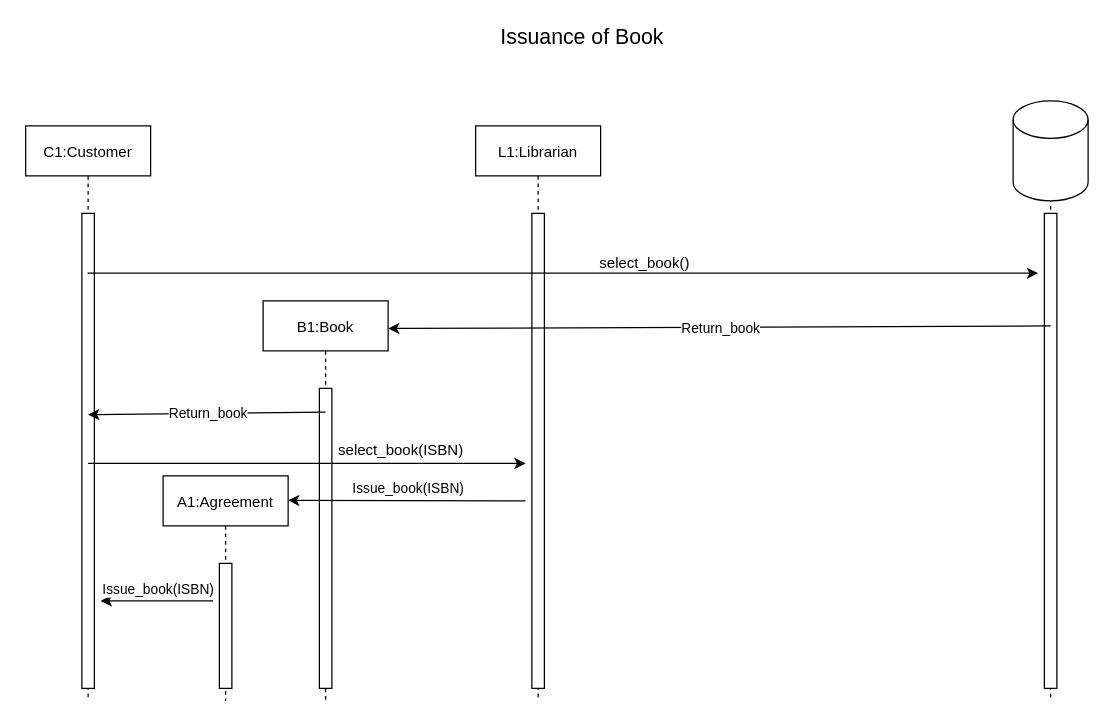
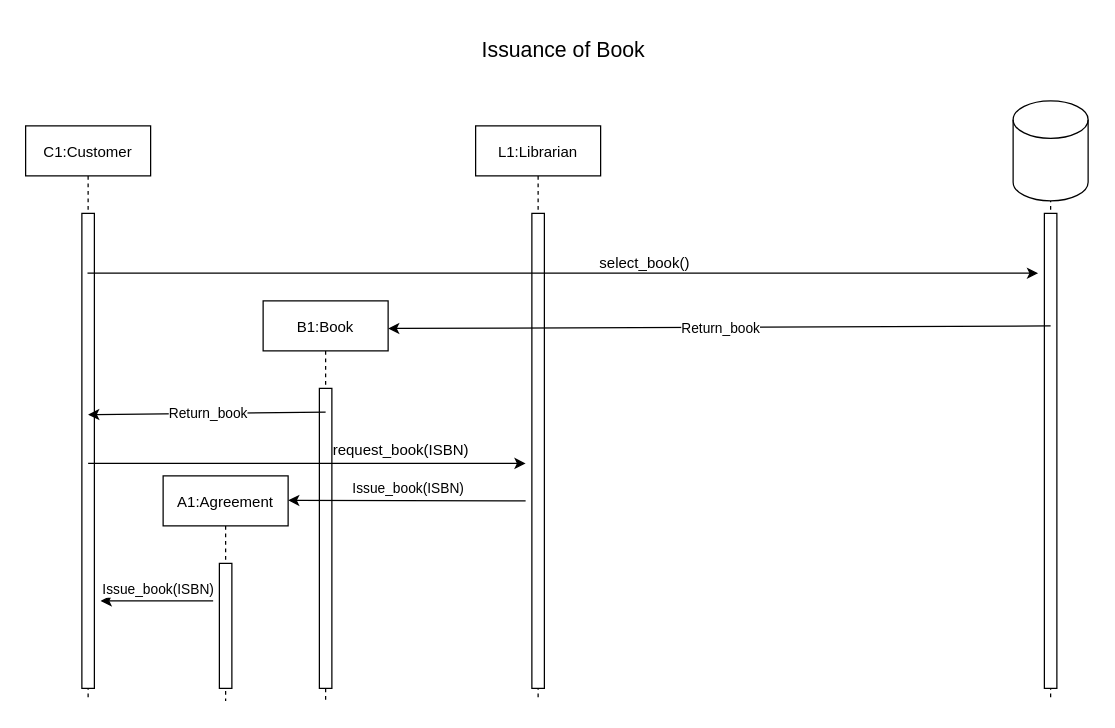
  <mxCell id="0" />
  <mxCell id="1" parent="0" />
  <mxCell id="2" value="L1:Librarian" style="shape=umlLifeline;perimeter=lifelinePerimeter;container=1;collapsible=0;recursiveResize=0;rounded=0;shadow=0;strokeWidth=1;" vertex="1" parent="1"><mxGeometry x="380" y="100" width="100" height="460" as="geometry" /></mxCell>
  <mxCell id="3" value="" style="points=[];perimeter=orthogonalPerimeter;rounded=0;shadow=0;strokeWidth=1;" vertex="1" parent="2"><mxGeometry x="45" y="70" width="10" height="380" as="geometry" /></mxCell>
  <mxCell id="4" value="C1:Customer" style="shape=umlLifeline;perimeter=lifelinePerimeter;container=1;collapsible=0;recursiveResize=0;rounded=0;shadow=0;strokeWidth=1;" vertex="1" parent="1"><mxGeometry x="20" y="100" width="100" height="460" as="geometry" /></mxCell>
  <mxCell id="5" value="" style="points=[];perimeter=orthogonalPerimeter;rounded=0;shadow=0;strokeWidth=1;" vertex="1" parent="4"><mxGeometry x="45" y="70" width="10" height="380" as="geometry" /></mxCell>
  <mxCell id="6" value="B1:Book" style="shape=umlLifeline;perimeter=lifelinePerimeter;container=1;collapsible=0;recursiveResize=0;rounded=0;shadow=0;strokeWidth=1;" vertex="1" parent="1"><mxGeometry x="820" y="100" width="40" height="460" as="geometry" /></mxCell>
  <mxCell id="7" value="" style="points=[];perimeter=orthogonalPerimeter;rounded=0;shadow=0;strokeWidth=1;" vertex="1" parent="6"><mxGeometry x="15" y="70" width="10" height="380" as="geometry" /></mxCell>
  <mxCell id="8" value="" style="shape=cylinder3;whiteSpace=wrap;html=1;boundedLbl=1;backgroundOutline=1;size=15;" vertex="1" parent="1"><mxGeometry x="810" y="80" width="60" height="80" as="geometry" /></mxCell>
  <mxCell id="9" value="" style="endArrow=classic;html=1;entryX=-0.5;entryY=0.126;entryDx=0;entryDy=0;entryPerimeter=0;" edge="1" parent="1" source="4" target="7"><mxGeometry width="50" height="50" relative="1" as="geometry"><mxPoint x="110" y="340" as="sourcePoint" /><mxPoint x="450" y="220" as="targetPoint" /></mxGeometry></mxCell>
  <mxCell id="10" value="select_book()" style="text;html=1;align=center;verticalAlign=middle;resizable=0;points=[];autosize=1;strokeColor=none;" vertex="1" parent="1"><mxGeometry x="470" y="200" width="90" height="20" as="geometry" /></mxCell>
  <mxCell id="11" value="" style="endArrow=classic;html=1;exitX=0.5;exitY=0.237;exitDx=0;exitDy=0;exitPerimeter=0;entryX=1;entryY=0.069;entryDx=0;entryDy=0;entryPerimeter=0;" edge="1" parent="1" source="7" target="13"><mxGeometry relative="1" as="geometry"><mxPoint x="260" y="260" as="sourcePoint" /><mxPoint x="300" y="260" as="targetPoint" /></mxGeometry></mxCell>
  <mxCell id="12" value="Return_book" style="edgeLabel;resizable=0;html=1;align=center;verticalAlign=middle;" connectable="0" vertex="1" parent="11"><mxGeometry relative="1" as="geometry" /></mxCell>
  <mxCell id="13" value="B1:Book" style="shape=umlLifeline;perimeter=lifelinePerimeter;container=1;collapsible=0;recursiveResize=0;rounded=0;shadow=0;strokeWidth=1;" vertex="1" parent="1"><mxGeometry x="210" y="240" width="100" height="320" as="geometry" /></mxCell>
  <mxCell id="14" value="" style="points=[];perimeter=orthogonalPerimeter;rounded=0;shadow=0;strokeWidth=1;" vertex="1" parent="13"><mxGeometry x="45" y="70" width="10" height="240" as="geometry" /></mxCell>
  <mxCell id="15" value="" style="endArrow=classic;html=1;exitX=0.5;exitY=0.237;exitDx=0;exitDy=0;exitPerimeter=0;" edge="1" parent="1"><mxGeometry relative="1" as="geometry"><mxPoint x="260" y="328.99" as="sourcePoint" /><mxPoint x="70" y="331" as="targetPoint" /></mxGeometry></mxCell>
  <mxCell id="16" value="Return_book" style="edgeLabel;resizable=0;html=1;align=center;verticalAlign=middle;" connectable="0" vertex="1" parent="15"><mxGeometry relative="1" as="geometry" /></mxCell>
  <mxCell id="17" value="" style="endArrow=classic;html=1;" edge="1" parent="1"><mxGeometry width="50" height="50" relative="1" as="geometry"><mxPoint x="70" y="370" as="sourcePoint" /><mxPoint x="420" y="370" as="targetPoint" /></mxGeometry></mxCell>
- <mxCell id="18" value="select_book(ISBN)" style="text;html=1;align=center;verticalAlign=middle;resizable=0;points=[];autosize=1;strokeColor=none;" vertex="1" parent="1"><mxGeometry x="260" y="350" width="120" height="20" as="geometry" /></mxCell>
+ <mxCell id="18" value="request_book(ISBN)" style="text;html=1;align=center;verticalAlign=middle;resizable=0;points=[];autosize=1;strokeColor=none;" vertex="1" parent="1"><mxGeometry x="260" y="350" width="120" height="20" as="geometry" /></mxCell>
  <mxCell id="19" value="" style="endArrow=classic;html=1;entryX=1;entryY=0.069;entryDx=0;entryDy=0;entryPerimeter=0;" edge="1" parent="1"><mxGeometry relative="1" as="geometry"><mxPoint x="420" y="400" as="sourcePoint" /><mxPoint x="230" y="399.6" as="targetPoint" /></mxGeometry></mxCell>
  <mxCell id="20" value="Issue_book(ISBN)" style="edgeLabel;resizable=0;html=1;align=center;verticalAlign=middle;" connectable="0" vertex="1" parent="19"><mxGeometry relative="1" as="geometry"><mxPoint y="-10" as="offset" /></mxGeometry></mxCell>
  <mxCell id="21" value="A1:Agreement" style="shape=umlLifeline;perimeter=lifelinePerimeter;container=1;collapsible=0;recursiveResize=0;rounded=0;shadow=0;strokeWidth=1;" vertex="1" parent="1"><mxGeometry x="130" y="380" width="100" height="180" as="geometry" /></mxCell>
  <mxCell id="22" value="" style="points=[];perimeter=orthogonalPerimeter;rounded=0;shadow=0;strokeWidth=1;" vertex="1" parent="21"><mxGeometry x="45" y="70" width="10" height="100" as="geometry" /></mxCell>
  <mxCell id="23" value="" style="endArrow=classic;html=1;entryX=1;entryY=0.069;entryDx=0;entryDy=0;entryPerimeter=0;" edge="1" parent="1"><mxGeometry relative="1" as="geometry"><mxPoint x="170" y="480" as="sourcePoint" /><mxPoint x="80" y="480" as="targetPoint" /></mxGeometry></mxCell>
  <mxCell id="24" value="Issue_book(ISBN)" style="edgeLabel;resizable=0;html=1;align=center;verticalAlign=middle;" connectable="0" vertex="1" parent="23"><mxGeometry relative="1" as="geometry"><mxPoint y="-10" as="offset" /></mxGeometry></mxCell>
- <mxCell id="25" value="&lt;font style=&quot;font-size: 17px&quot;&gt;Issuance of Book&lt;/font&gt;" style="text;html=1;align=center;verticalAlign=middle;resizable=0;points=[];autosize=1;strokeColor=none;" vertex="1" parent="1"><mxGeometry x="390" width="150" height="20" as="geometry" y="20" /></mxCell>
+ <mxCell id="25" value="&lt;font style=&quot;font-size: 17px&quot;&gt;Issuance of Book&lt;/font&gt;" style="text;html=1;align=center;verticalAlign=middle;resizable=0;points=[];autosize=1;strokeColor=none;" vertex="1" parent="1"><mxGeometry x="375" y="30" width="150" height="20" as="geometry" /></mxCell>
